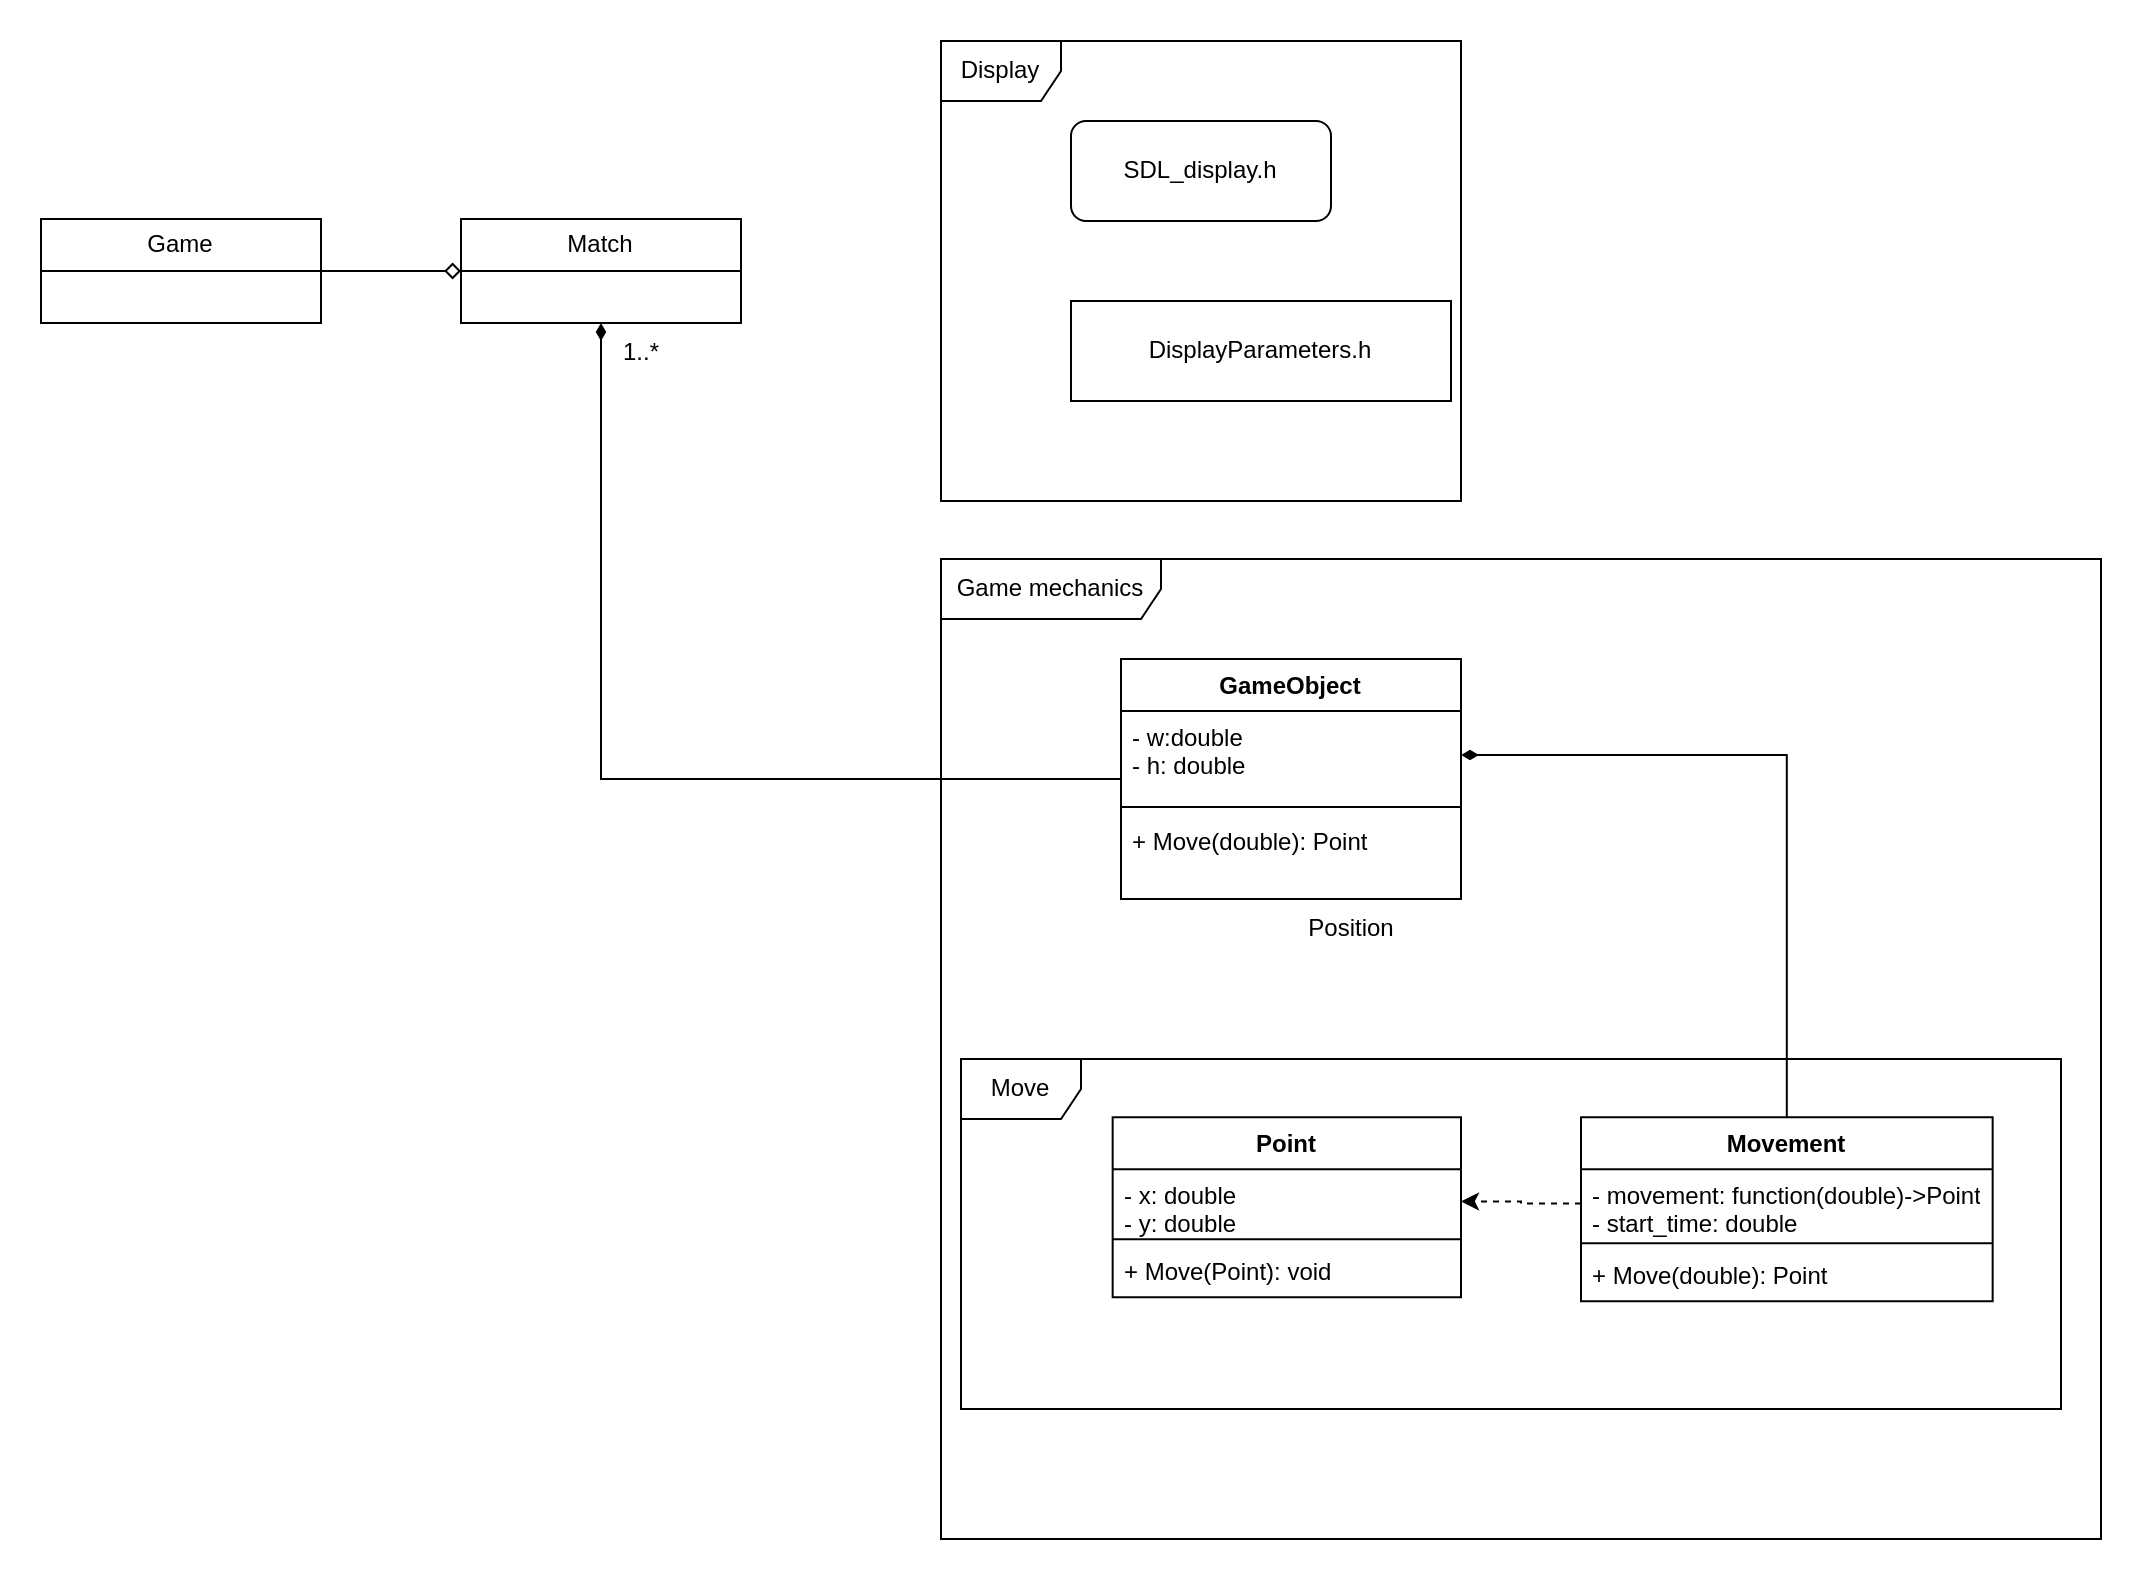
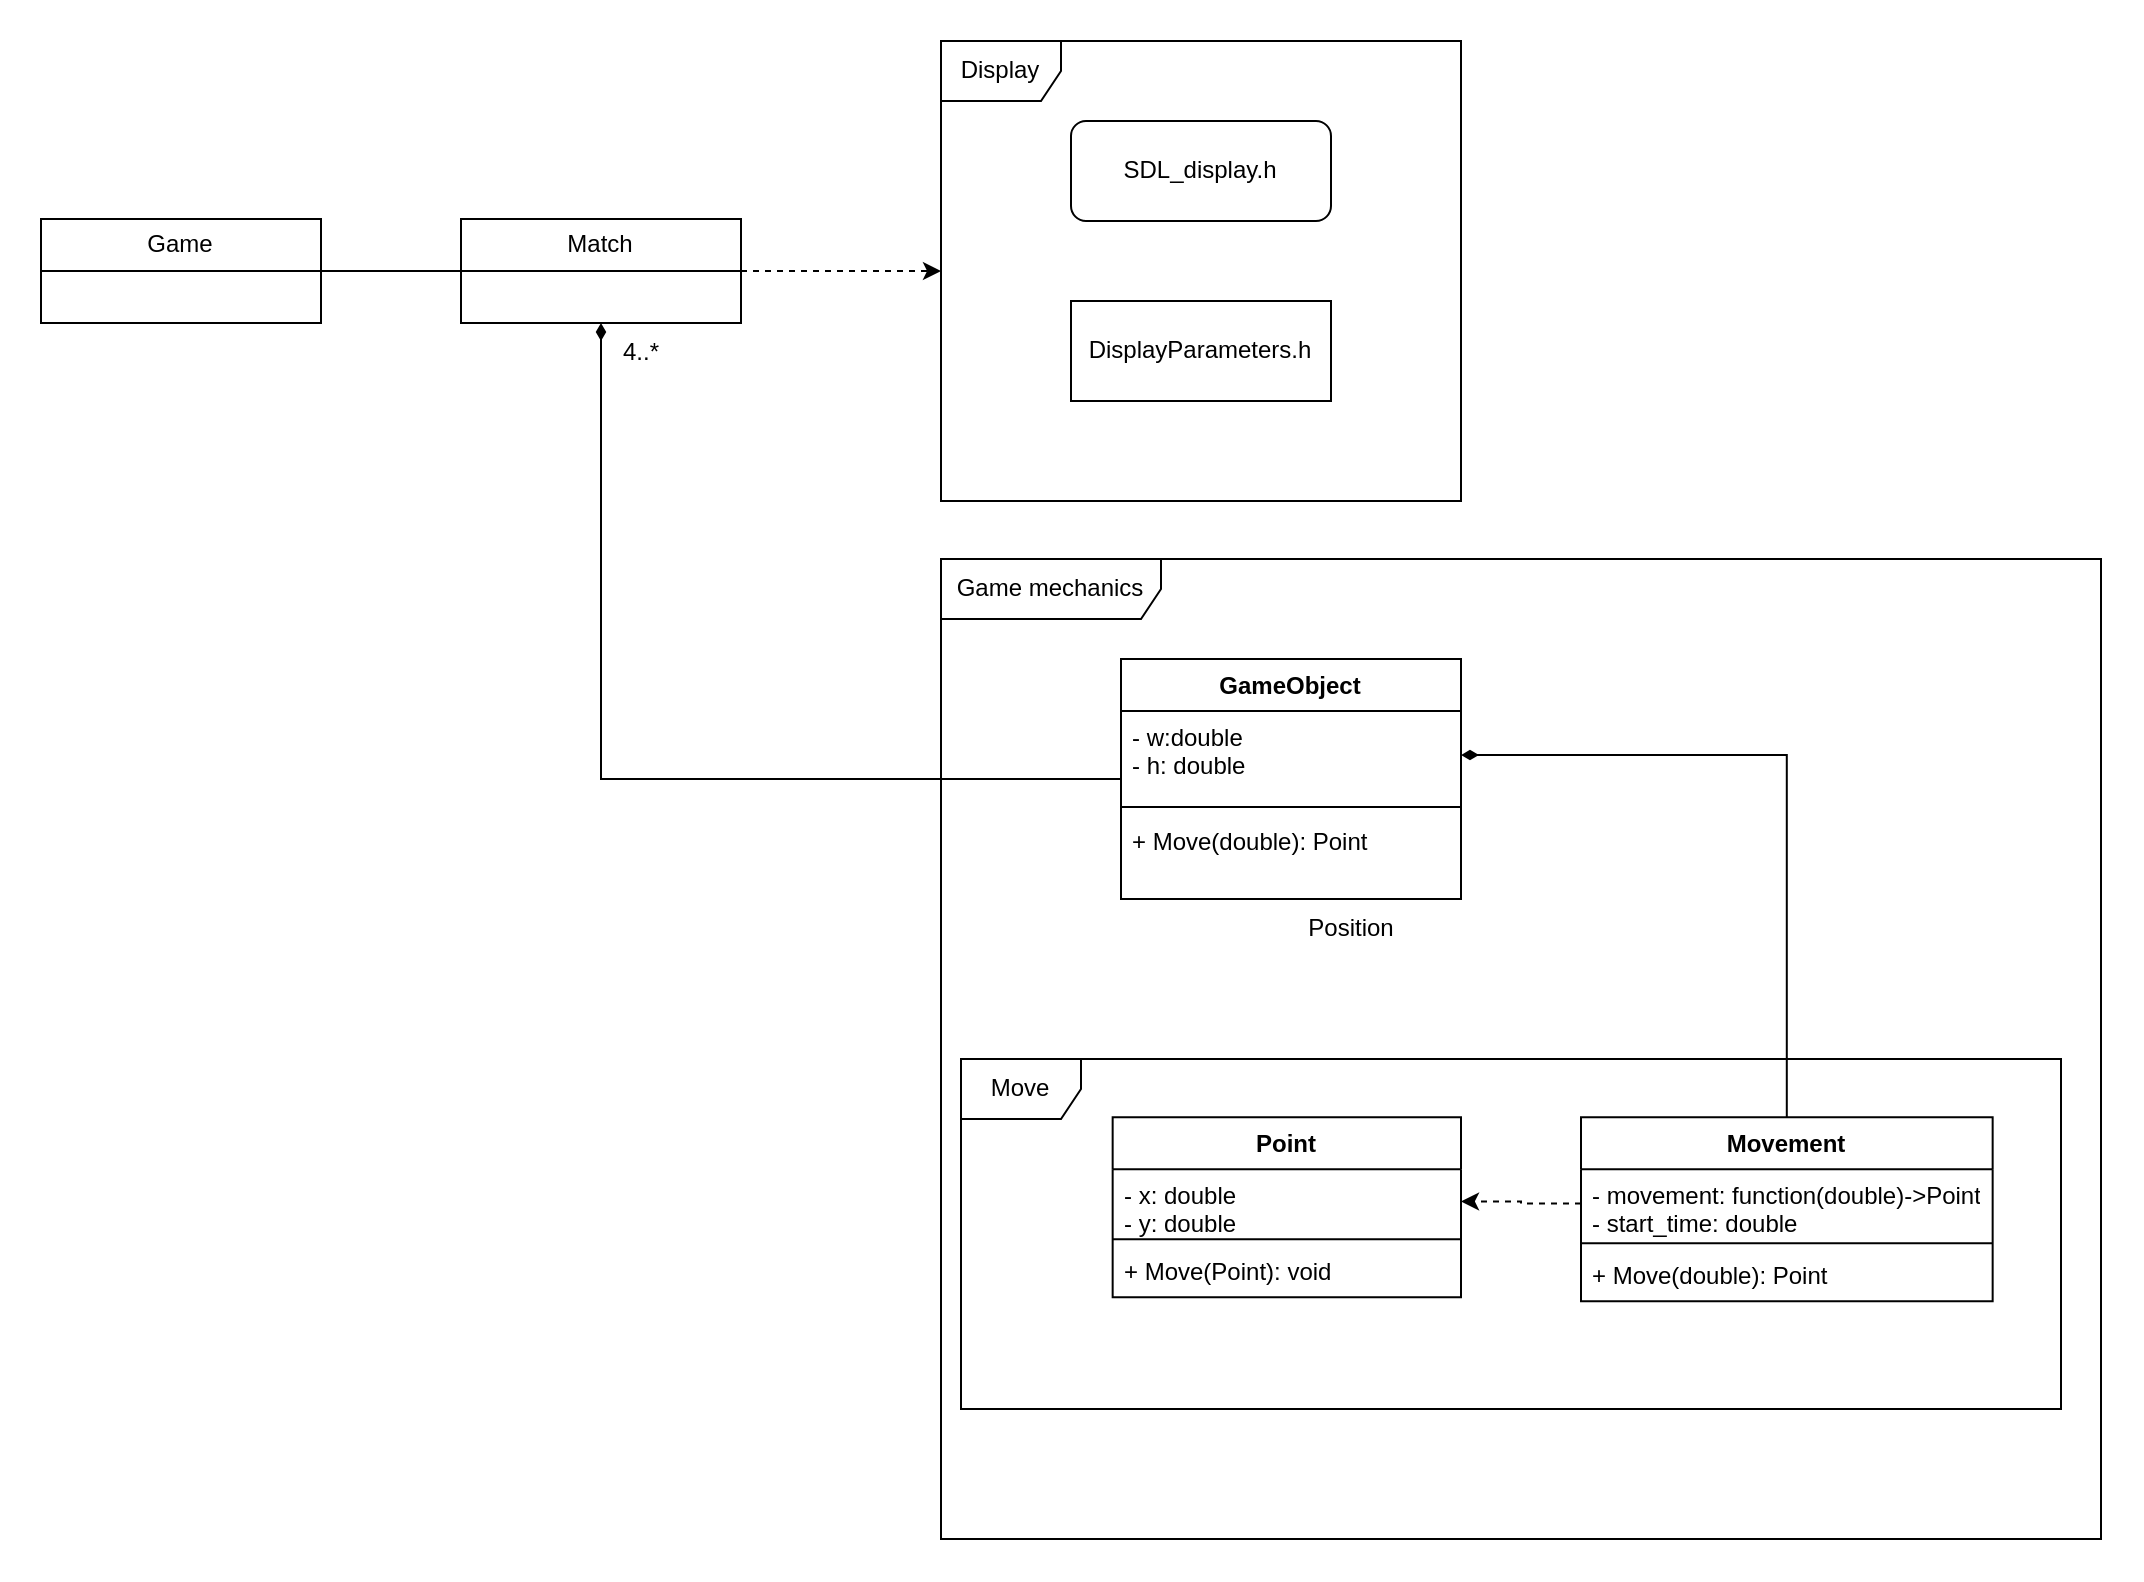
  <mxCell id="0" />
  <mxCell id="1" parent="0" />
- <mxCell id="2" style="edgeStyle=orthogonalEdgeStyle;orthogonalLoop=1;jettySize=auto;html=1;exitX=1;exitY=0.5;exitDx=0;exitDy=0;entryX=0;entryY=0.5;entryDx=0;entryDy=0;strokeColor=default;rounded=0;endArrow=diamond;endFill=0;" edge="1" parent="1" source="3" target="5"><mxGeometry relative="1" as="geometry" /></mxCell>
+ <mxCell id="2" style="edgeStyle=orthogonalEdgeStyle;orthogonalLoop=1;jettySize=auto;html=1;exitX=1;exitY=0.5;exitDx=0;exitDy=0;entryX=0;entryY=0.5;entryDx=0;entryDy=0;strokeColor=default;rounded=0;endArrow=none;endFill=0;" edge="1" parent="1" source="3" target="5"><mxGeometry relative="1" as="geometry" /></mxCell>
  <mxCell id="3" value="Game" style="swimlane;fontStyle=0;childLayout=stackLayout;horizontal=1;startSize=26;fillColor=none;horizontalStack=0;resizeParent=1;resizeParentMax=0;resizeLast=0;collapsible=1;marginBottom=0;whiteSpace=wrap;html=1;" vertex="1" parent="1"><mxGeometry x="20" y="109" width="140" height="52" as="geometry"><mxRectangle x="150" y="100" width="70" height="30" as="alternateBounds" /></mxGeometry></mxCell>
+ <mxCell id="4" style="edgeStyle=orthogonalEdgeStyle;rounded=0;orthogonalLoop=1;jettySize=auto;html=1;dashed=1;" edge="1" parent="1" source="5" target="9"><mxGeometry relative="1" as="geometry" /></mxCell>
  <mxCell id="5" value="Match" style="swimlane;fontStyle=0;childLayout=stackLayout;horizontal=1;startSize=26;fillColor=none;horizontalStack=0;resizeParent=1;resizeParentMax=0;resizeLast=0;collapsible=1;marginBottom=0;whiteSpace=wrap;html=1;" vertex="1" parent="1"><mxGeometry x="230" y="109" width="140" height="52" as="geometry"><mxRectangle x="360" y="100" width="70" height="30" as="alternateBounds" /></mxGeometry></mxCell>
  <mxCell id="6" value="" style="edgeStyle=orthogonalEdgeStyle;rounded=0;orthogonalLoop=1;jettySize=auto;html=1;exitX=0;exitY=0.5;exitDx=0;exitDy=0;entryX=0.5;entryY=1;entryDx=0;entryDy=0;endArrow=diamondThin;endFill=1;movable=1;resizable=1;rotatable=1;deletable=1;editable=1;locked=0;connectable=1;targetPerimeterSpacing=0;" edge="1" parent="1" source="14" target="5"><mxGeometry relative="1" as="geometry"><mxPoint x="570" y="346" as="sourcePoint" /></mxGeometry></mxCell>
- <mxCell id="7" value="1..*" style="text;html=1;align=center;verticalAlign=middle;resizable=1;points=[];autosize=1;strokeColor=none;fillColor=none;movable=1;rotatable=1;deletable=1;editable=1;locked=0;connectable=1;" vertex="1" parent="1"><mxGeometry x="300" y="161" width="40" height="30" as="geometry" /></mxCell>
+ <mxCell id="7" value="4..*" style="text;html=1;align=center;verticalAlign=middle;resizable=1;points=[];autosize=1;strokeColor=none;fillColor=none;movable=1;rotatable=1;deletable=1;editable=1;locked=0;connectable=1;" vertex="1" parent="1"><mxGeometry x="300" y="161" width="40" height="30" as="geometry" /></mxCell>
  <mxCell id="8" value="" style="group" vertex="1" connectable="0" parent="1"><mxGeometry x="470" y="20" width="260" height="230" as="geometry" /></mxCell>
  <mxCell id="9" value="Display" style="shape=umlFrame;whiteSpace=wrap;html=1;pointerEvents=0;" vertex="1" parent="8"><mxGeometry width="260" height="230" as="geometry" /></mxCell>
  <mxCell id="10" value="SDL_display.h" style="html=1;whiteSpace=wrap;rounded=1;" vertex="1" parent="8"><mxGeometry x="65" y="40" width="130" height="50" as="geometry" /></mxCell>
- <mxCell id="11" value="DisplayParameters.h" style="html=1;whiteSpace=wrap;" vertex="1" parent="8"><mxGeometry x="65" y="130" width="190" height="50" as="geometry" /></mxCell>
+ <mxCell id="11" value="DisplayParameters.h" style="html=1;whiteSpace=wrap;" vertex="1" parent="8"><mxGeometry x="65" y="130" width="130" height="50" as="geometry" /></mxCell>
  <mxCell id="12" value="Game mechanics" style="shape=umlFrame;whiteSpace=wrap;html=1;pointerEvents=0;width=110;height=30;" vertex="1" parent="1"><mxGeometry x="470" y="279" width="580" height="490" as="geometry" /></mxCell>
  <mxCell id="13" value="" style="group" vertex="1" connectable="0" parent="1"><mxGeometry x="560" y="329" width="170" height="130" as="geometry" /></mxCell>
  <mxCell id="14" value="GameObject" style="swimlane;fontStyle=1;align=center;verticalAlign=top;childLayout=stackLayout;horizontal=1;startSize=26;horizontalStack=0;resizeParent=1;resizeParentMax=0;resizeLast=0;collapsible=1;marginBottom=0;whiteSpace=wrap;html=1;" vertex="1" parent="13"><mxGeometry width="170" height="120" as="geometry" /></mxCell>
  <mxCell id="15" value="- w:double&lt;br&gt;- h: double" style="text;strokeColor=none;fillColor=none;align=left;verticalAlign=top;spacingLeft=4;spacingRight=4;overflow=hidden;rotatable=0;points=[[0,0.5],[1,0.5]];portConstraint=eastwest;whiteSpace=wrap;html=1;" vertex="1" parent="14"><mxGeometry y="26" width="170" height="44" as="geometry" /></mxCell>
  <mxCell id="16" value="" style="line;strokeWidth=1;fillColor=none;align=left;verticalAlign=middle;spacingTop=-1;spacingLeft=3;spacingRight=3;rotatable=0;labelPosition=right;points=[];portConstraint=eastwest;strokeColor=inherit;" vertex="1" parent="14"><mxGeometry y="70" width="170" height="8" as="geometry" /></mxCell>
  <mxCell id="17" value="+ Move(double): Point" style="text;strokeColor=none;fillColor=none;align=left;verticalAlign=top;spacingLeft=4;spacingRight=4;overflow=hidden;rotatable=0;points=[[0,0.5],[1,0.5]];portConstraint=eastwest;whiteSpace=wrap;html=1;" vertex="1" parent="14"><mxGeometry y="78" width="170" height="42" as="geometry" /></mxCell>
  <mxCell id="18" value="" style="group" vertex="1" connectable="0" parent="1"><mxGeometry x="480" y="529" width="550" height="175" as="geometry" /></mxCell>
  <mxCell id="19" value="Move" style="shape=umlFrame;whiteSpace=wrap;html=1;pointerEvents=0;" vertex="1" parent="18"><mxGeometry width="550" height="175" as="geometry" /></mxCell>
  <mxCell id="20" value="Point" style="swimlane;fontStyle=1;align=center;verticalAlign=top;childLayout=stackLayout;horizontal=1;startSize=26;horizontalStack=0;resizeParent=1;resizeParentMax=0;resizeLast=0;collapsible=1;marginBottom=0;whiteSpace=wrap;html=1;" vertex="1" parent="18"><mxGeometry x="75.83" y="29.167" width="174.17" height="89.997" as="geometry"><mxRectangle x="700" y="460" width="70" height="30" as="alternateBounds" /></mxGeometry></mxCell>
  <mxCell id="21" value="- x: double&lt;br&gt;- y: double" style="text;strokeColor=none;fillColor=none;align=left;verticalAlign=top;spacingLeft=4;spacingRight=4;overflow=hidden;rotatable=0;points=[[0,0.5],[1,0.5]];portConstraint=eastwest;whiteSpace=wrap;html=1;" vertex="1" parent="20"><mxGeometry y="26" width="174.17" height="32.083" as="geometry" /></mxCell>
  <mxCell id="22" value="" style="line;strokeWidth=1;fillColor=none;align=left;verticalAlign=middle;spacingTop=-1;spacingLeft=3;spacingRight=3;rotatable=0;labelPosition=right;points=[];portConstraint=eastwest;strokeColor=inherit;" vertex="1" parent="20"><mxGeometry y="58.083" width="174.17" height="5.833" as="geometry" /></mxCell>
  <mxCell id="23" value="+ Move(Point): void" style="text;strokeColor=none;fillColor=none;align=left;verticalAlign=top;spacingLeft=4;spacingRight=4;overflow=hidden;rotatable=0;points=[[0,0.5],[1,0.5]];portConstraint=eastwest;whiteSpace=wrap;html=1;" vertex="1" parent="20"><mxGeometry y="63.917" width="174.17" height="26.08" as="geometry" /></mxCell>
  <mxCell id="24" value="Movement" style="swimlane;fontStyle=1;align=center;verticalAlign=top;childLayout=stackLayout;horizontal=1;startSize=26;horizontalStack=0;resizeParent=1;resizeParentMax=0;resizeLast=0;collapsible=1;marginBottom=0;whiteSpace=wrap;html=1;" vertex="1" parent="18"><mxGeometry x="310" y="29.17" width="205.83" height="91.913" as="geometry" /></mxCell>
  <mxCell id="25" value="- movement: function(double)-&amp;gt;Point&lt;br&gt;- start_time: double" style="text;strokeColor=none;fillColor=none;align=left;verticalAlign=top;spacingLeft=4;spacingRight=4;overflow=hidden;rotatable=0;points=[[0,0.5],[1,0.5]];portConstraint=eastwest;whiteSpace=wrap;html=1;" vertex="1" parent="24"><mxGeometry y="26" width="205.83" height="34" as="geometry" /></mxCell>
  <mxCell id="26" value="" style="line;strokeWidth=1;fillColor=none;align=left;verticalAlign=middle;spacingTop=-1;spacingLeft=3;spacingRight=3;rotatable=0;labelPosition=right;points=[];portConstraint=eastwest;strokeColor=inherit;" vertex="1" parent="24"><mxGeometry y="60" width="205.83" height="5.833" as="geometry" /></mxCell>
  <mxCell id="27" value="+ Move(double): Point" style="text;strokeColor=none;fillColor=none;align=left;verticalAlign=top;spacingLeft=4;spacingRight=4;overflow=hidden;rotatable=0;points=[[0,0.5],[1,0.5]];portConstraint=eastwest;whiteSpace=wrap;html=1;" vertex="1" parent="24"><mxGeometry y="65.833" width="205.83" height="26.08" as="geometry" /></mxCell>
  <mxCell id="28" style="edgeStyle=orthogonalEdgeStyle;rounded=0;orthogonalLoop=1;jettySize=auto;html=1;entryX=1;entryY=0.5;entryDx=0;entryDy=0;dashed=1;" edge="1" parent="18" source="25" target="21"><mxGeometry relative="1" as="geometry" /></mxCell>
  <mxCell id="29" style="edgeStyle=orthogonalEdgeStyle;rounded=0;orthogonalLoop=1;jettySize=auto;html=1;startArrow=diamondThin;startFill=1;endArrow=none;endFill=0;" edge="1" parent="1" source="15" target="24"><mxGeometry relative="1" as="geometry" /></mxCell>
  <mxCell id="30" value="Position" style="text;html=1;align=center;verticalAlign=middle;resizable=0;points=[];autosize=1;strokeColor=none;fillColor=none;" vertex="1" parent="1"><mxGeometry x="640.005" y="449" width="70" height="30" as="geometry" /></mxCell>
